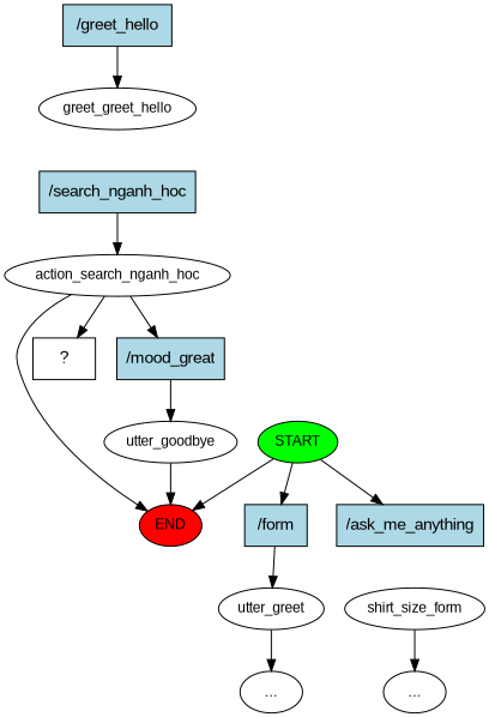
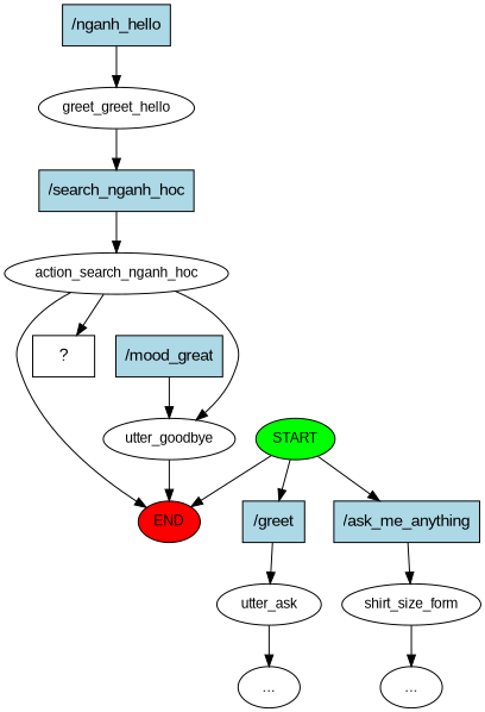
  digraph {
    fontname="Liberation Sans"
    node [fontname="Liberation Sans"]
    edge [fontname="Liberation Sans"]
    n1 [fillcolor=green fontsize=12 label=START style=filled]
    n2 [fillcolor=red fontsize=12 label=END style=filled]
-   n3 [fillcolor=lightblue label="/form" shape=rect style=filled]
+   n3 [fillcolor=lightblue label="/greet" shape=rect style=filled]
    n4 [fillcolor=lightblue label="/ask_me_anything" shape=rect style=filled]
-   n5 [fontsize=12 label=utter_greet]
-   n6 [fillcolor=lightblue label="/greet_hello" shape=rect style=filled]
+   n5 [fontsize=12 label=utter_ask]
+   n6 [fillcolor=lightblue label="/nganh_hello" shape=rect style=filled]
    n7 [fontsize=12 label=greet_greet_hello]
    n8 [fontsize=12 label=shirt_size_form]
    n9 [label="..."]
    n10 [fillcolor=lightblue label="/search_nganh_hoc" shape=rect style=filled]
    n11 [fontsize=12 label=action_search_nganh_hoc]
    n12 [label="  ?  " shape=rect]
    n13 [fillcolor=lightblue label="/mood_great" shape=rect style=filled]
    n14 [fontsize=12 label=utter_goodbye]
    n15 [label="..."]
    n1 -> n2
    n1 -> n3
    n1 -> n4
    n3 -> n5
+   n4 -> n8
    n5 -> n9
    n6 -> n7
+   n7 -> n10
    n8 -> n15
    n10 -> n11
    n11 -> n2
    n11 -> n12
-   n11 -> n13
+   n11 -> n14
    n13 -> n14
    n14 -> n2
  }
